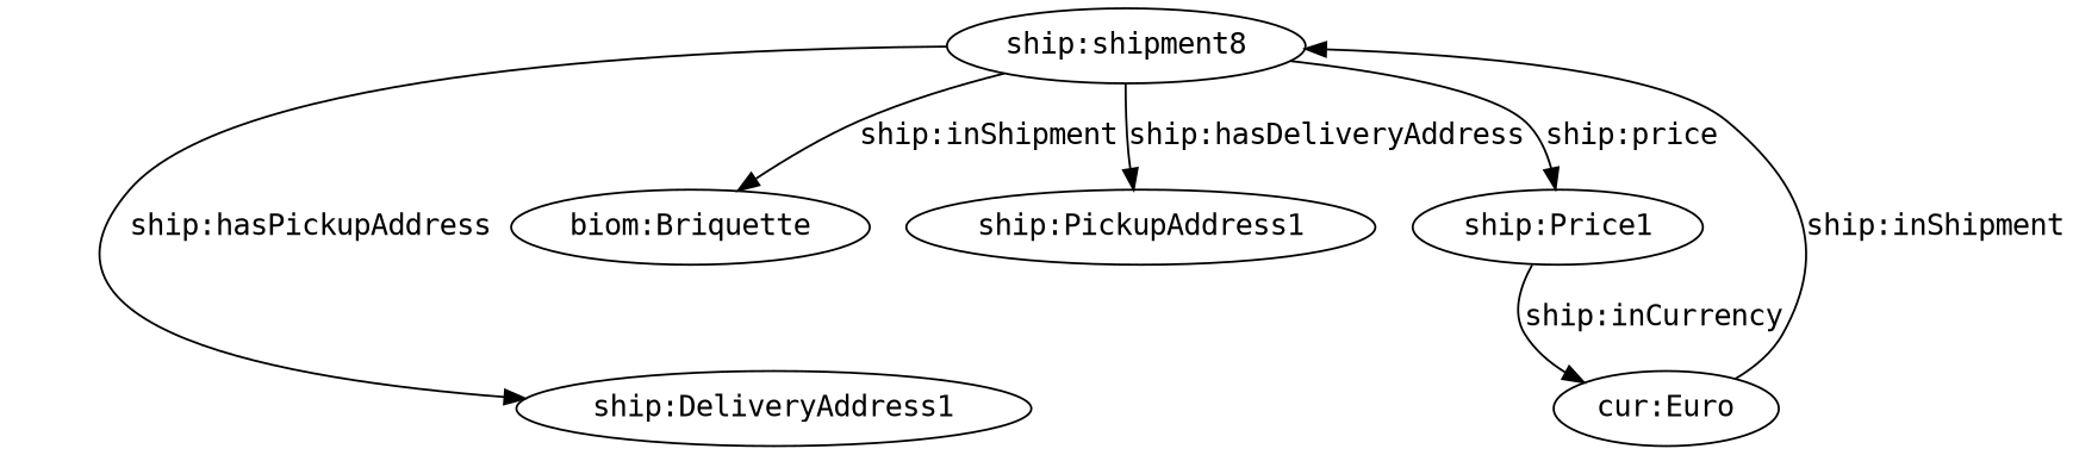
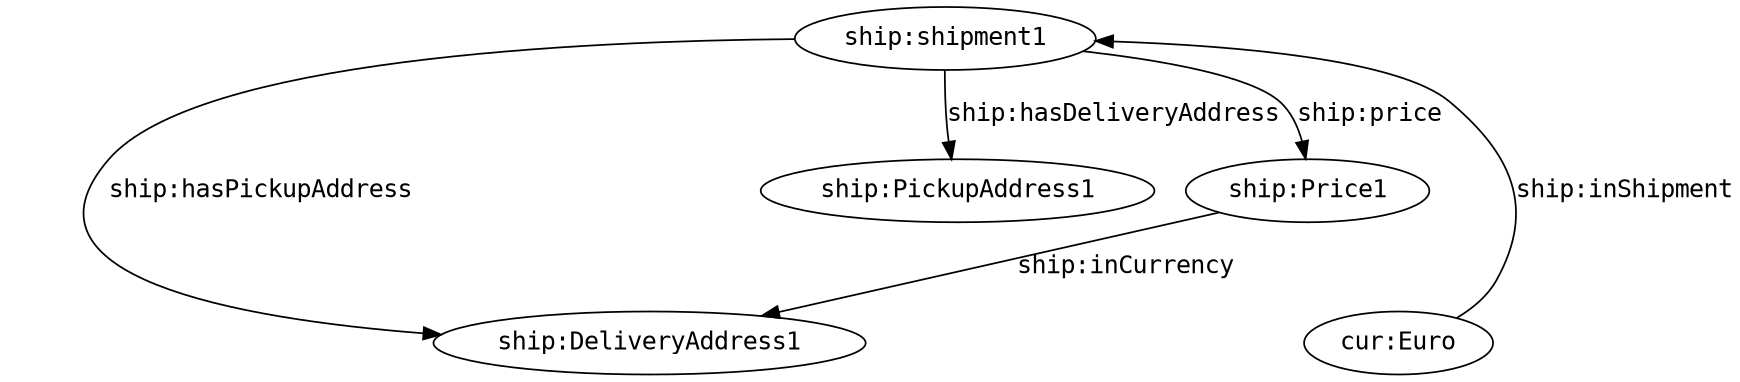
  digraph {
    fontname="DejaVu Sans Mono"
    rankdir=TB
    node [fontname="DejaVu Sans Mono"]
    edge [fontname="DejaVu Sans Mono"]
-   "ship:shipment1" [label="ship:shipment8"]
+   "ship:shipment1"
    "ship:Price1"
-   "biom:Briquette"
    "ship:PickupAddress1"
    "ship:DeliveryAddress1"
    "cur:Euro"
    "ship:shipment1" -> "ship:Price1" [label="ship:price"]
-   "ship:shipment1" -> "biom:Briquette" [label="ship:inShipment"]
    "ship:shipment1" -> "ship:PickupAddress1" [label="ship:hasDeliveryAddress"]
    "ship:shipment1" -> "ship:DeliveryAddress1" [label="ship:hasPickupAddress"]
-   "ship:Price1" -> "cur:Euro" [label="ship:inCurrency"]
+   "ship:Price1" -> "ship:DeliveryAddress1" [label="ship:inCurrency"]
    "cur:Euro" -> "ship:shipment1" [label="ship:inShipment"]
  }
